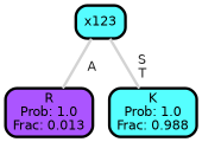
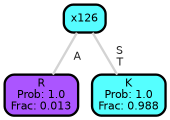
  graph {
    ranksep="0 equally"
    splines=straight
    node [color=black fontcolor=black fontname=helvetica penwidth=3 shape=box style="filled, rounded"]
    edge [color=lightgray fontcolor=grey14 fontname=helvetica fontweight=bold penwidth=3]
    n1 [fillcolor="#ab55ff" label="R\nProb: 1.0\nFrac: 0.013"]
-   n2 [fillcolor="#56fcff" label=x123]
+   n2 [fillcolor="#56fcff" label=x126]
    n3 [fillcolor="#55ffff" label="K\nProb: 1.0\nFrac: 0.988"]
    subgraph sub_1 {
      rank=same
    }
    n2 -- n1 [label=" A"]
    n2 -- n3 [label=" S\n T"]
  }
